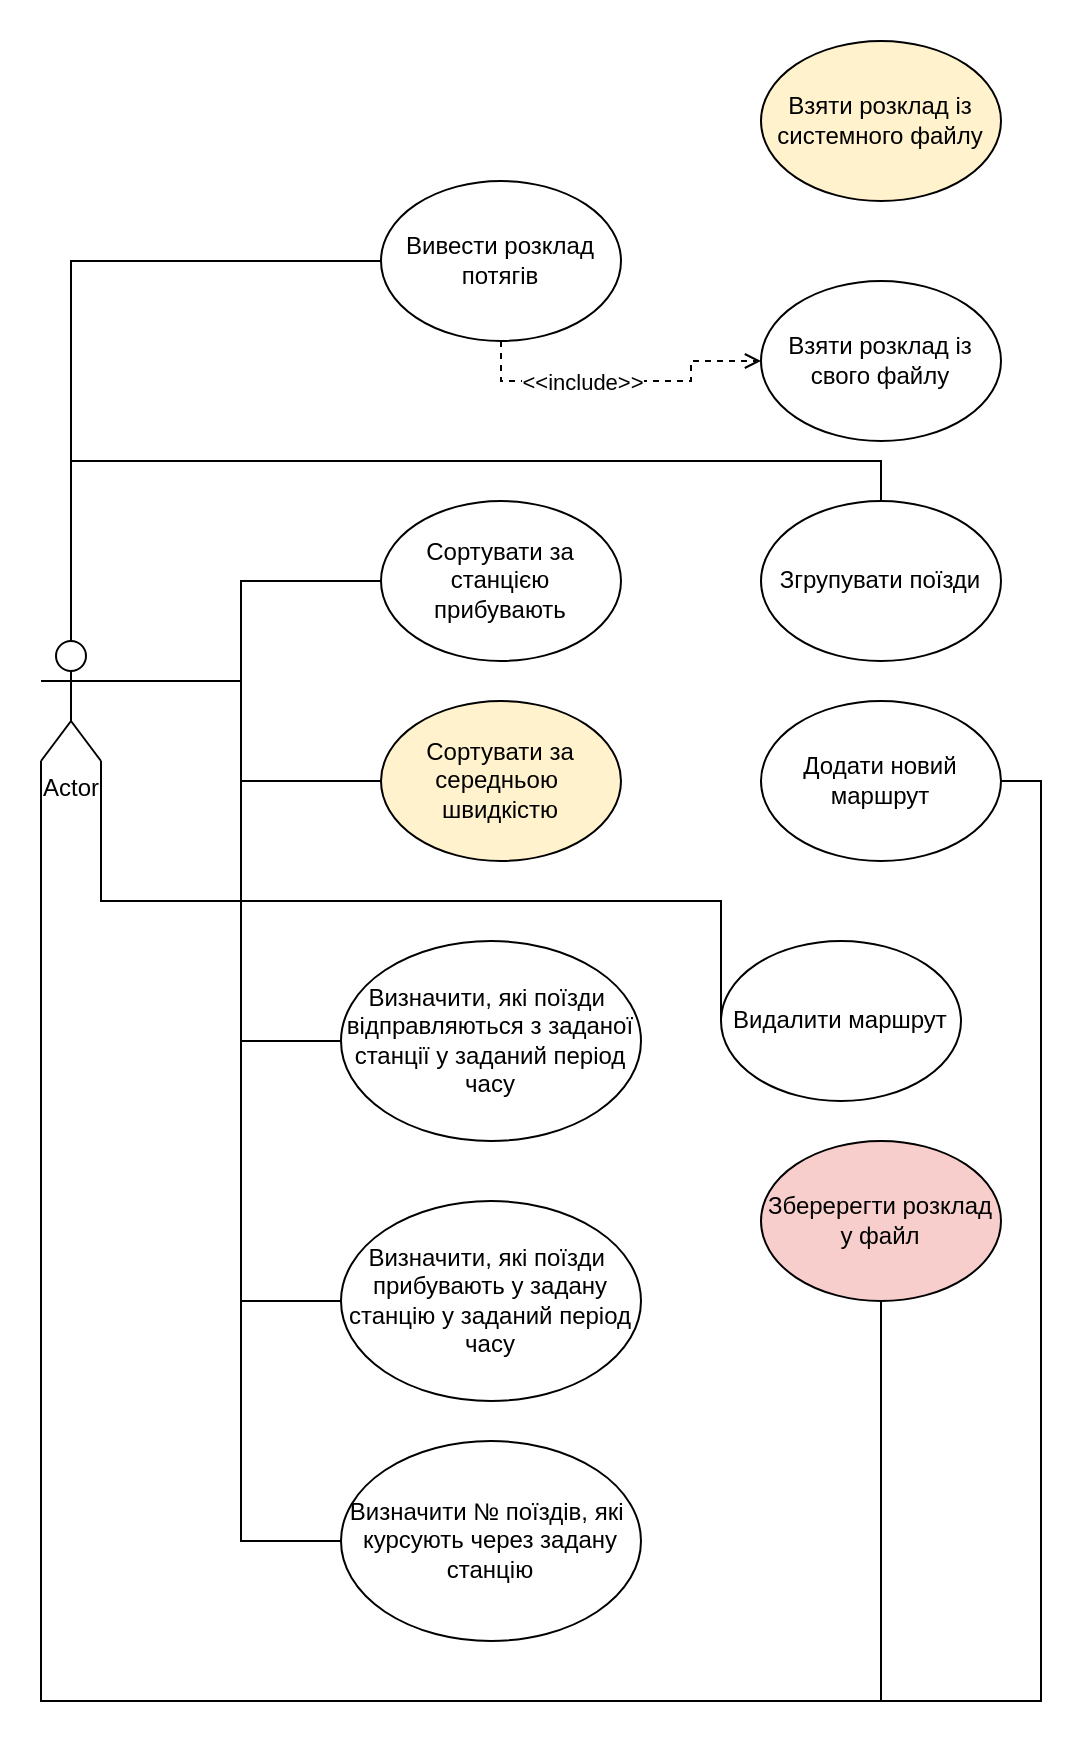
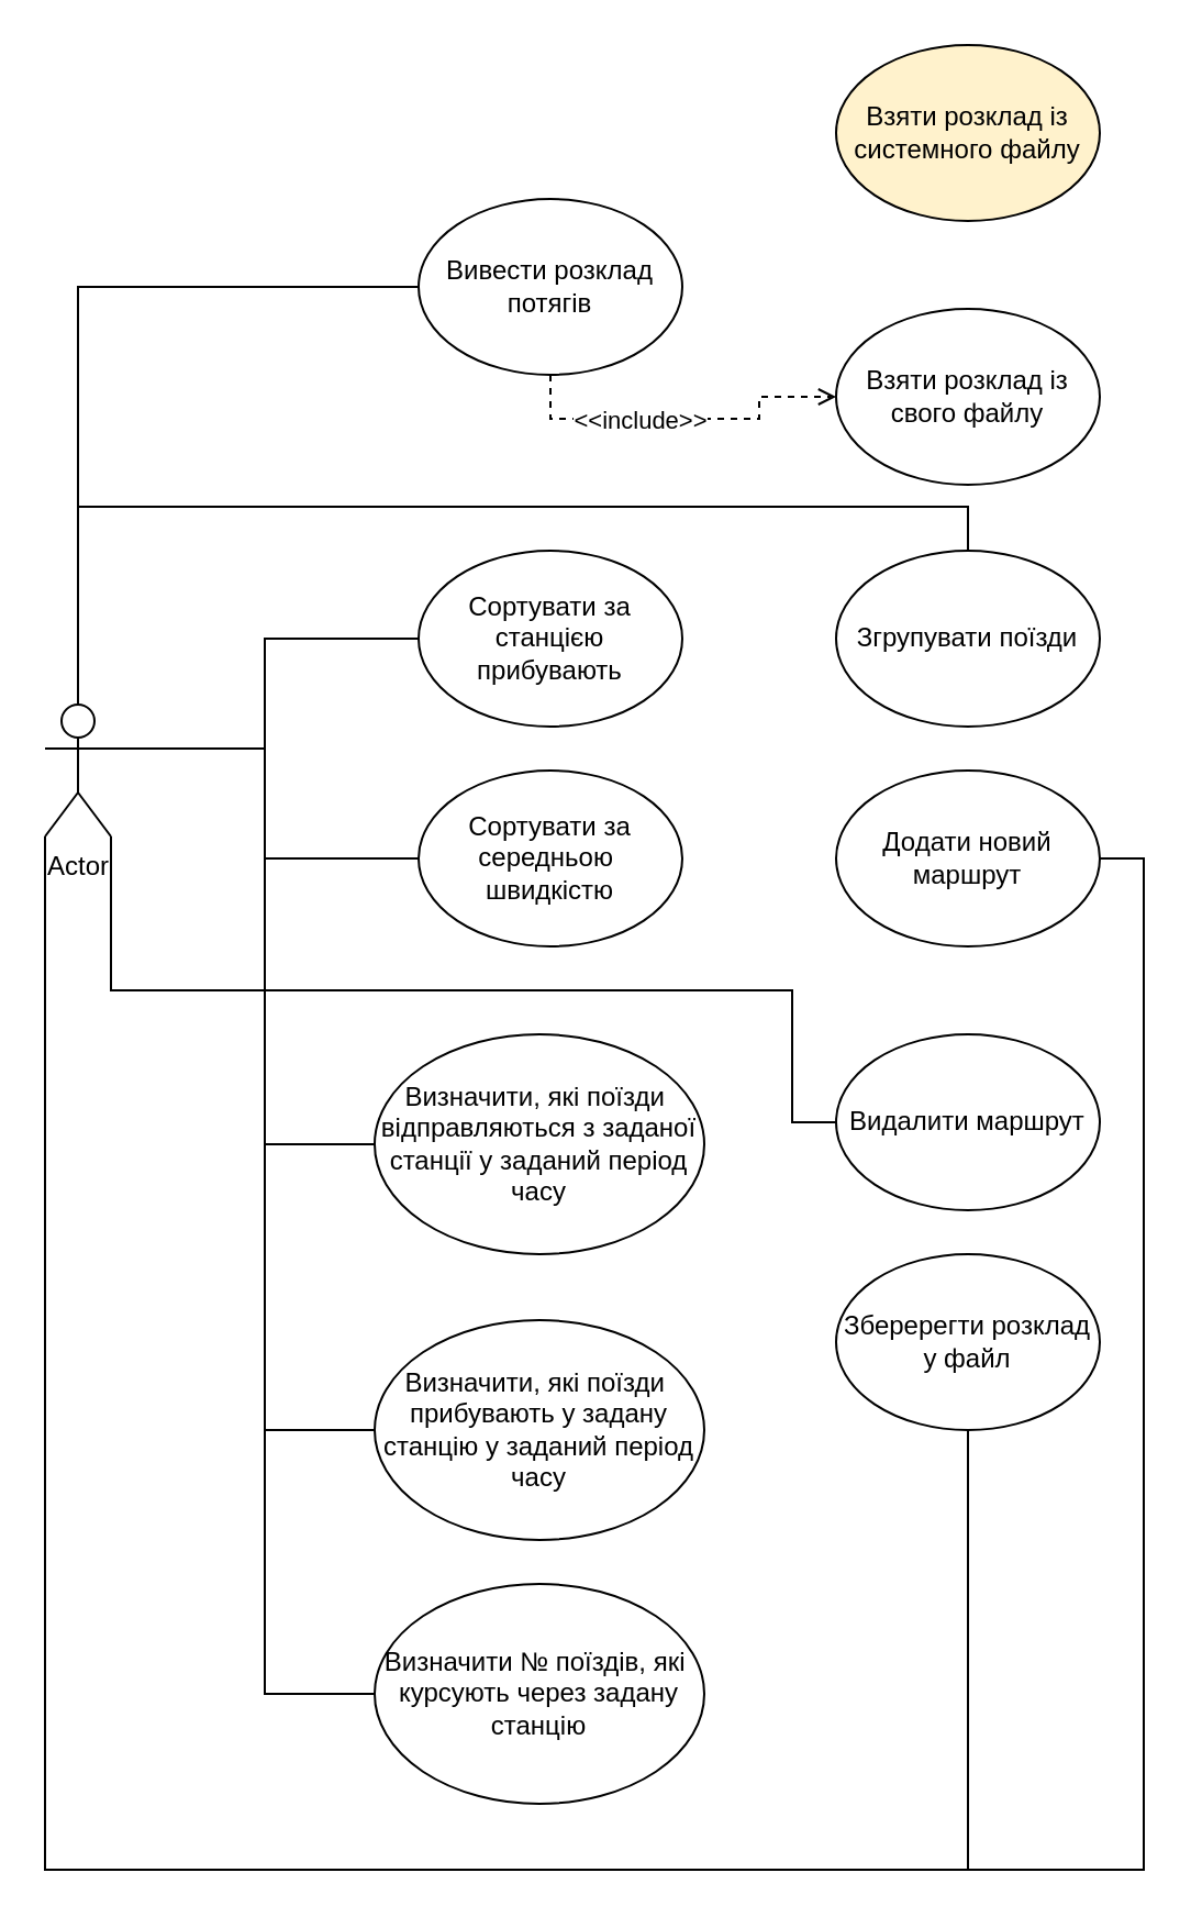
  <mxCell id="0" />
  <mxCell id="1" parent="0" />
  <mxCell id="2" value="Actor" style="shape=umlActor;verticalLabelPosition=bottom;verticalAlign=top;html=1;outlineConnect=0;" vertex="1" parent="1"><mxGeometry x="20" y="320" width="30" height="60" as="geometry" /></mxCell>
  <mxCell id="3" value="Сортувати за станцією прибувають" style="ellipse;whiteSpace=wrap;html=1;" vertex="1" parent="1"><mxGeometry x="190" y="250" width="120" height="80" as="geometry" /></mxCell>
- <mxCell id="4" value="Сортувати за середньою&amp;nbsp; швидкістю" style="ellipse;whiteSpace=wrap;html=1;fillColor=#fff2cc;" vertex="1" parent="1"><mxGeometry x="190" y="350" width="120" height="80" as="geometry" /></mxCell>
+ <mxCell id="4" value="Сортувати за середньою&amp;nbsp; швидкістю" style="ellipse;whiteSpace=wrap;html=1;" vertex="1" parent="1"><mxGeometry x="190" y="350" width="120" height="80" as="geometry" /></mxCell>
  <mxCell id="5" value="Визначити, які поїзди&amp;nbsp; відправляються з заданої станції у заданий період часу" style="ellipse;whiteSpace=wrap;html=1;" vertex="1" parent="1"><mxGeometry x="170" y="470" width="150" height="100" as="geometry" /></mxCell>
  <mxCell id="6" value="Визначити, які поїзди&amp;nbsp; прибувають у задану станцію у заданий період часу" style="ellipse;whiteSpace=wrap;html=1;" vertex="1" parent="1"><mxGeometry x="170" y="600" width="150" height="100" as="geometry" /></mxCell>
  <mxCell id="7" value="Визначити № поїздів, які&amp;nbsp; курсують через задану станцію" style="ellipse;whiteSpace=wrap;html=1;" vertex="1" parent="1"><mxGeometry x="170" y="720" width="150" height="100" as="geometry" /></mxCell>
  <mxCell id="8" value="Згрупувати поїзди" style="ellipse;whiteSpace=wrap;html=1;" vertex="1" parent="1"><mxGeometry x="380" y="250" width="120" height="80" as="geometry" /></mxCell>
  <mxCell id="9" style="edgeStyle=orthogonalEdgeStyle;rounded=0;orthogonalLoop=1;jettySize=auto;html=1;exitX=1;exitY=0.5;exitDx=0;exitDy=0;entryX=0;entryY=1;entryDx=0;entryDy=0;entryPerimeter=0;endArrow=none;endFill=0;" edge="1" parent="1" source="10" target="2"><mxGeometry relative="1" as="geometry"><mxPoint x="540" y="910" as="targetPoint" /><Array as="points"><mxPoint x="520" y="390" /><mxPoint x="520" y="850" /><mxPoint x="20" y="850" /></Array></mxGeometry></mxCell>
  <mxCell id="10" value="Додати новий маршрут" style="ellipse;whiteSpace=wrap;html=1;" vertex="1" parent="1"><mxGeometry x="380" y="350" width="120" height="80" as="geometry" /></mxCell>
- <mxCell id="11" value="Видалити маршрут" style="ellipse;whiteSpace=wrap;html=1;" vertex="1" parent="1"><mxGeometry x="360" y="470" width="120" height="80" as="geometry" /></mxCell>
+ <mxCell id="11" value="Видалити маршрут" style="ellipse;whiteSpace=wrap;html=1;" vertex="1" parent="1"><mxGeometry x="380" y="470" width="120" height="80" as="geometry" /></mxCell>
  <mxCell id="12" style="edgeStyle=orthogonalEdgeStyle;rounded=0;orthogonalLoop=1;jettySize=auto;html=1;exitX=0.5;exitY=1;exitDx=0;exitDy=0;entryX=0;entryY=0.5;entryDx=0;entryDy=0;dashed=1;endArrow=open;endFill=0;" edge="1" parent="1" source="13" target="15"><mxGeometry relative="1" as="geometry" /></mxCell>
  <mxCell id="13" value="Вивести розклад потягів" style="ellipse;whiteSpace=wrap;html=1;" vertex="1" parent="1"><mxGeometry x="190" y="90" width="120" height="80" as="geometry" /></mxCell>
  <mxCell id="14" value="Взяти розклад із системного файлу" style="ellipse;whiteSpace=wrap;html=1;fillColor=#fff2cc;" vertex="1" parent="1"><mxGeometry x="380" y="20" width="120" height="80" as="geometry" /></mxCell>
  <mxCell id="15" value="Взяти розклад із свого файлу" style="ellipse;whiteSpace=wrap;html=1;" vertex="1" parent="1"><mxGeometry x="380" y="140" width="120" height="80" as="geometry" /></mxCell>
- <mxCell id="16" value="Зберерегти розклад у файл" style="ellipse;whiteSpace=wrap;html=1;fillColor=#f8cecc;" vertex="1" parent="1"><mxGeometry x="380" y="570" width="120" height="80" as="geometry" /></mxCell>
+ <mxCell id="16" value="Зберерегти розклад у файл" style="ellipse;whiteSpace=wrap;html=1;" vertex="1" parent="1"><mxGeometry x="380" y="570" width="120" height="80" as="geometry" /></mxCell>
  <mxCell id="17" style="edgeStyle=orthogonalEdgeStyle;rounded=0;orthogonalLoop=1;jettySize=auto;html=1;exitX=0;exitY=0.5;exitDx=0;exitDy=0;entryX=0.5;entryY=0;entryDx=0;entryDy=0;entryPerimeter=0;endArrow=none;endFill=0;" edge="1" parent="1" source="13" target="2"><mxGeometry relative="1" as="geometry" /></mxCell>
  <mxCell id="18" style="edgeStyle=orthogonalEdgeStyle;rounded=0;orthogonalLoop=1;jettySize=auto;html=1;exitX=0;exitY=0.5;exitDx=0;exitDy=0;entryX=1;entryY=0.333;entryDx=0;entryDy=0;entryPerimeter=0;endArrow=none;endFill=0;" edge="1" parent="1" source="3" target="2"><mxGeometry relative="1" as="geometry" /></mxCell>
  <mxCell id="19" style="edgeStyle=orthogonalEdgeStyle;rounded=0;orthogonalLoop=1;jettySize=auto;html=1;exitX=0;exitY=0.5;exitDx=0;exitDy=0;entryX=1;entryY=0.333;entryDx=0;entryDy=0;entryPerimeter=0;endArrow=none;endFill=0;" edge="1" parent="1" source="4" target="2"><mxGeometry relative="1" as="geometry" /></mxCell>
  <mxCell id="20" style="edgeStyle=orthogonalEdgeStyle;rounded=0;orthogonalLoop=1;jettySize=auto;html=1;exitX=0;exitY=0.5;exitDx=0;exitDy=0;entryX=1;entryY=0.333;entryDx=0;entryDy=0;entryPerimeter=0;endArrow=none;endFill=0;" edge="1" parent="1" source="5" target="2"><mxGeometry relative="1" as="geometry"><Array as="points"><mxPoint x="120" y="520" /><mxPoint x="120" y="340" /></Array></mxGeometry></mxCell>
  <mxCell id="21" style="edgeStyle=orthogonalEdgeStyle;rounded=0;orthogonalLoop=1;jettySize=auto;html=1;exitX=0;exitY=0.5;exitDx=0;exitDy=0;entryX=1;entryY=0.333;entryDx=0;entryDy=0;entryPerimeter=0;endArrow=none;endFill=0;" edge="1" parent="1" source="6" target="2"><mxGeometry relative="1" as="geometry"><Array as="points"><mxPoint x="120" y="650" /><mxPoint x="120" y="340" /></Array></mxGeometry></mxCell>
  <mxCell id="22" style="edgeStyle=orthogonalEdgeStyle;rounded=0;orthogonalLoop=1;jettySize=auto;html=1;exitX=0;exitY=0.5;exitDx=0;exitDy=0;entryX=1;entryY=0.333;entryDx=0;entryDy=0;entryPerimeter=0;endArrow=none;endFill=0;" edge="1" parent="1" source="7" target="2"><mxGeometry relative="1" as="geometry"><Array as="points"><mxPoint x="120" y="770" /><mxPoint x="120" y="340" /></Array></mxGeometry></mxCell>
  <mxCell id="23" style="edgeStyle=orthogonalEdgeStyle;rounded=0;orthogonalLoop=1;jettySize=auto;html=1;exitX=0.5;exitY=0;exitDx=0;exitDy=0;entryX=0.5;entryY=0;entryDx=0;entryDy=0;entryPerimeter=0;endArrow=none;endFill=0;" edge="1" parent="1" source="8" target="2"><mxGeometry relative="1" as="geometry" /></mxCell>
  <mxCell id="24" style="edgeStyle=orthogonalEdgeStyle;rounded=0;orthogonalLoop=1;jettySize=auto;html=1;exitX=0.5;exitY=1;exitDx=0;exitDy=0;entryX=0;entryY=1;entryDx=0;entryDy=0;entryPerimeter=0;endArrow=none;endFill=0;" edge="1" parent="1" source="16" target="2"><mxGeometry relative="1" as="geometry"><Array as="points"><mxPoint x="440" y="850" /><mxPoint x="20" y="850" /></Array></mxGeometry></mxCell>
  <mxCell id="25" style="edgeStyle=orthogonalEdgeStyle;rounded=0;orthogonalLoop=1;jettySize=auto;html=1;exitX=0;exitY=0.5;exitDx=0;exitDy=0;entryX=1;entryY=1;entryDx=0;entryDy=0;entryPerimeter=0;endArrow=none;endFill=0;" edge="1" parent="1" source="11" target="2"><mxGeometry relative="1" as="geometry"><Array as="points"><mxPoint x="360" y="510" /><mxPoint x="360" y="450" /><mxPoint x="50" y="450" /></Array></mxGeometry></mxCell>
  <mxCell id="26" value="&amp;lt;&amp;lt;include&amp;gt;&amp;gt;" style="edgeLabel;html=1;align=center;verticalAlign=middle;resizable=0;points=[];" vertex="1" connectable="0" parent="1"><mxGeometry x="290" y="190" as="geometry" /></mxCell>
